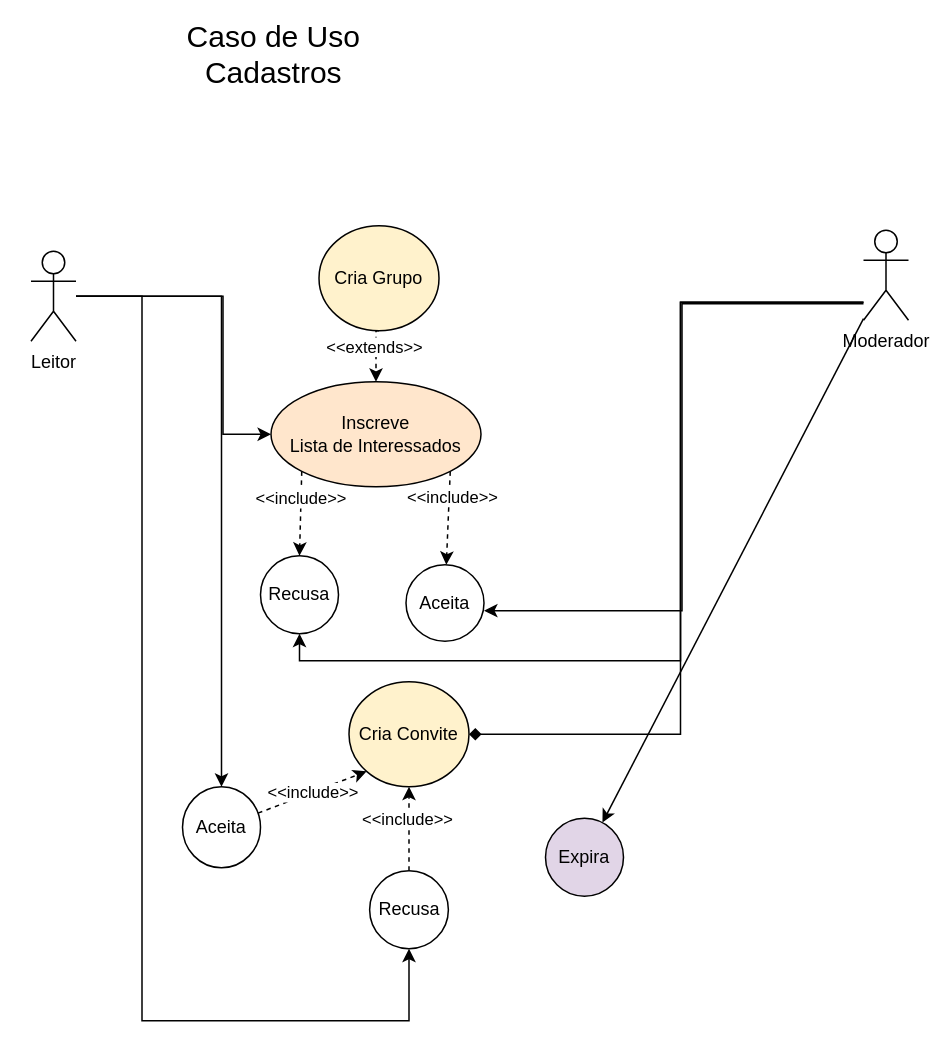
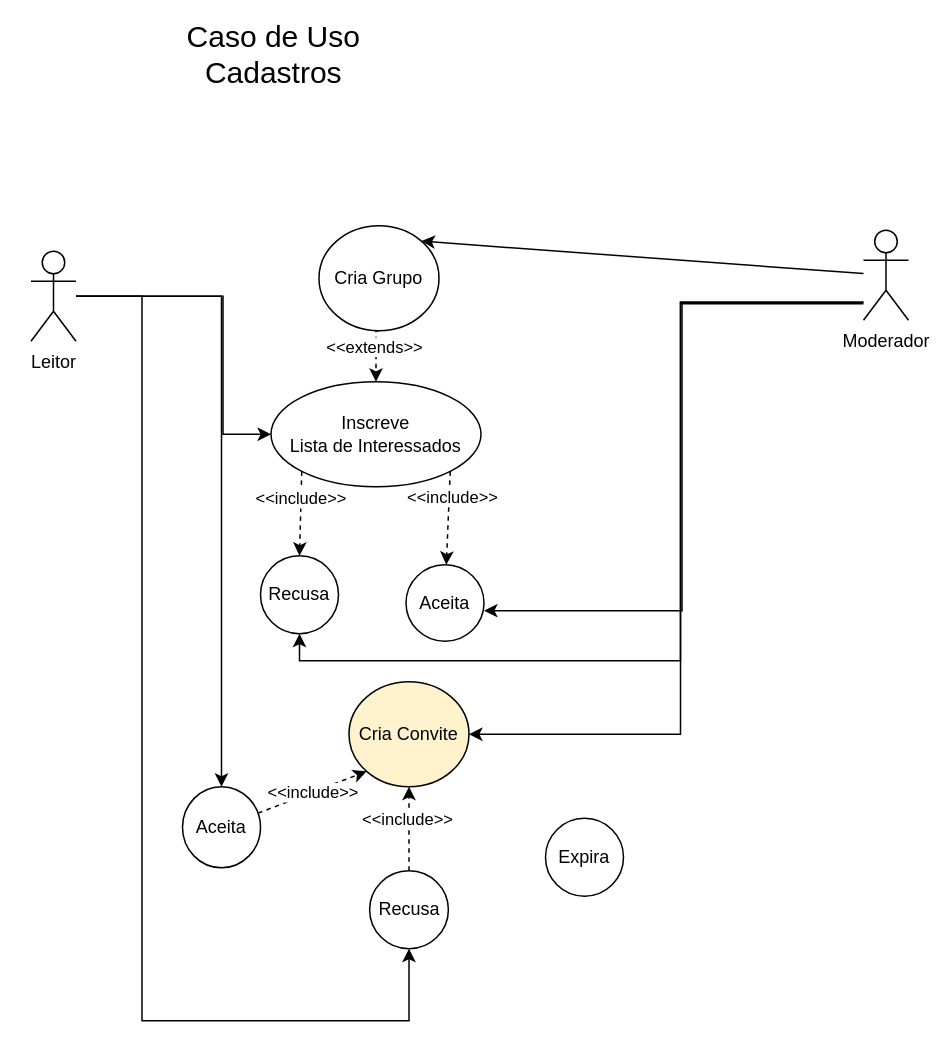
  <mxCell id="0" />
  <mxCell id="1" parent="0" />
- <mxCell id="2" style="rounded=0;orthogonalLoop=1;jettySize=auto;html=1;" parent="1" source="6" target="21" edge="1"><mxGeometry relative="1" as="geometry" /></mxCell>
- <mxCell id="3" style="edgeStyle=orthogonalEdgeStyle;rounded=0;orthogonalLoop=1;jettySize=auto;html=1;entryX=1;entryY=0.5;entryDx=0;entryDy=0;endArrow=diamond;" parent="1" source="6" target="14" edge="1"><mxGeometry relative="1" as="geometry"><Array as="points"><mxPoint x="453" y="201" /><mxPoint x="453" y="489" /></Array></mxGeometry></mxCell>
+ <mxCell id="2" style="rounded=0;orthogonalLoop=1;jettySize=auto;html=1;entryX=1;entryY=0;entryDx=0;entryDy=0;" parent="1" source="6" target="13" edge="1"><mxGeometry relative="1" as="geometry" /></mxCell>
+ <mxCell id="3" style="edgeStyle=orthogonalEdgeStyle;rounded=0;orthogonalLoop=1;jettySize=auto;html=1;entryX=1;entryY=0.5;entryDx=0;entryDy=0;" parent="1" source="6" target="14" edge="1"><mxGeometry relative="1" as="geometry"><Array as="points"><mxPoint x="453" y="201" /><mxPoint x="453" y="489" /></Array></mxGeometry></mxCell>
  <mxCell id="4" style="edgeStyle=orthogonalEdgeStyle;rounded=0;orthogonalLoop=1;jettySize=auto;html=1;entryX=1;entryY=0.6;entryDx=0;entryDy=0;entryPerimeter=0;" edge="1" parent="1" source="6" target="27"><mxGeometry relative="1" as="geometry"><Array as="points"><mxPoint x="454" y="202" /><mxPoint x="454" y="406" /></Array></mxGeometry></mxCell>
  <mxCell id="5" style="edgeStyle=orthogonalEdgeStyle;rounded=0;orthogonalLoop=1;jettySize=auto;html=1;entryX=0.5;entryY=1;entryDx=0;entryDy=0;" edge="1" parent="1" source="6" target="28"><mxGeometry relative="1" as="geometry"><Array as="points"><mxPoint x="453" y="201" /><mxPoint x="453" y="440" /><mxPoint x="199" y="440" /></Array></mxGeometry></mxCell>
  <mxCell id="6" value="Moderador" style="shape=umlActor;verticalLabelPosition=bottom;verticalAlign=top;html=1;" parent="1" vertex="1"><mxGeometry x="575" y="153" width="30" height="60" as="geometry" /></mxCell>
  <mxCell id="7" style="edgeStyle=orthogonalEdgeStyle;rounded=0;orthogonalLoop=1;jettySize=auto;html=1;entryX=0.5;entryY=0;entryDx=0;entryDy=0;" edge="1" parent="1" source="10" target="17"><mxGeometry relative="1" as="geometry" /></mxCell>
  <mxCell id="8" style="edgeStyle=orthogonalEdgeStyle;rounded=0;orthogonalLoop=1;jettySize=auto;html=1;entryX=0;entryY=0.5;entryDx=0;entryDy=0;" edge="1" parent="1" source="10" target="26"><mxGeometry relative="1" as="geometry"><Array as="points"><mxPoint x="148" y="197" /><mxPoint x="148" y="289" /></Array></mxGeometry></mxCell>
  <mxCell id="9" style="edgeStyle=orthogonalEdgeStyle;rounded=0;orthogonalLoop=1;jettySize=auto;html=1;entryX=0.5;entryY=1;entryDx=0;entryDy=0;" edge="1" parent="1" source="10" target="20"><mxGeometry relative="1" as="geometry"><Array as="points"><mxPoint x="94" y="197" /><mxPoint x="94" y="680" /><mxPoint x="272" y="680" /></Array></mxGeometry></mxCell>
  <mxCell id="10" value="Leitor" style="shape=umlActor;verticalLabelPosition=bottom;verticalAlign=top;html=1;" parent="1" vertex="1"><mxGeometry x="20" y="167" width="30" height="60" as="geometry" /></mxCell>
  <mxCell id="11" style="edgeStyle=orthogonalEdgeStyle;rounded=0;orthogonalLoop=1;jettySize=auto;html=1;exitX=0.5;exitY=1;exitDx=0;exitDy=0;entryX=0.5;entryY=0;entryDx=0;entryDy=0;dashed=1;" edge="1" parent="1" source="13" target="26"><mxGeometry relative="1" as="geometry" /></mxCell>
  <mxCell id="12" value="&amp;lt;&amp;lt;extends&amp;gt;&amp;gt;" style="edgeLabel;html=1;align=center;verticalAlign=middle;resizable=0;points=[];" vertex="1" connectable="0" parent="11"><mxGeometry x="-0.352" y="-2" relative="1" as="geometry"><mxPoint as="offset" /></mxGeometry></mxCell>
- <mxCell id="13" value="Cria Grupo" style="ellipse;whiteSpace=wrap;html=1;fillColor=#fff2cc;" parent="1" vertex="1"><mxGeometry x="212" y="150" width="80" height="70" as="geometry" /></mxCell>
+ <mxCell id="13" value="Cria Grupo" style="ellipse;whiteSpace=wrap;html=1;" parent="1" vertex="1"><mxGeometry x="212" y="150" width="80" height="70" as="geometry" /></mxCell>
  <mxCell id="14" value="Cria Convite" style="ellipse;whiteSpace=wrap;html=1;fillColor=#fff2cc;" parent="1" vertex="1"><mxGeometry x="232" y="454" width="80" height="70" as="geometry" /></mxCell>
  <mxCell id="15" value="&lt;font style=&quot;font-size: 20px;&quot;&gt;Caso de Uso Cadastros&lt;/font&gt;" style="text;html=1;strokeColor=none;fillColor=none;align=center;verticalAlign=middle;whiteSpace=wrap;rounded=0;" parent="1" vertex="1"><mxGeometry x="122" y="20" width="120" height="30" as="geometry" /></mxCell>
  <mxCell id="16" value="&amp;lt;&amp;lt;include&amp;gt;&amp;gt;" style="rounded=0;orthogonalLoop=1;jettySize=auto;html=1;entryX=0;entryY=1;entryDx=0;entryDy=0;dashed=1;" edge="1" parent="1" source="17" target="14"><mxGeometry relative="1" as="geometry" /></mxCell>
  <mxCell id="17" value="Aceita" style="ellipse;whiteSpace=wrap;html=1;" vertex="1" parent="1"><mxGeometry x="121" y="524" width="52" height="54" as="geometry" /></mxCell>
  <mxCell id="18" style="rounded=0;orthogonalLoop=1;jettySize=auto;html=1;exitX=0.5;exitY=0;exitDx=0;exitDy=0;entryX=0.5;entryY=1;entryDx=0;entryDy=0;dashed=1;" edge="1" parent="1" source="20" target="14"><mxGeometry relative="1" as="geometry" /></mxCell>
  <mxCell id="19" value="&amp;lt;&amp;lt;include&amp;gt;&amp;gt;" style="edgeLabel;html=1;align=center;verticalAlign=middle;resizable=0;points=[];" vertex="1" connectable="0" parent="18"><mxGeometry x="0.26" y="2" relative="1" as="geometry"><mxPoint as="offset" /></mxGeometry></mxCell>
  <mxCell id="20" value="Recusa" style="ellipse;whiteSpace=wrap;html=1;" vertex="1" parent="1"><mxGeometry x="245.75" y="580" width="52.5" height="52" as="geometry" /></mxCell>
- <mxCell id="21" value="Expira" style="ellipse;whiteSpace=wrap;html=1;fillColor=#e1d5e7;" vertex="1" parent="1"><mxGeometry x="363" y="545" width="52" height="52" as="geometry" /></mxCell>
+ <mxCell id="21" value="Expira" style="ellipse;whiteSpace=wrap;html=1;" vertex="1" parent="1"><mxGeometry x="363" y="545" width="52" height="52" as="geometry" /></mxCell>
  <mxCell id="22" style="rounded=0;orthogonalLoop=1;jettySize=auto;html=1;exitX=1;exitY=1;exitDx=0;exitDy=0;dashed=1;" edge="1" parent="1" source="26" target="27"><mxGeometry relative="1" as="geometry" /></mxCell>
  <mxCell id="23" value="&amp;lt;&amp;lt;include&amp;gt;&amp;gt;" style="edgeLabel;html=1;align=center;verticalAlign=middle;resizable=0;points=[];" vertex="1" connectable="0" parent="22"><mxGeometry x="-0.458" y="2" relative="1" as="geometry"><mxPoint as="offset" /></mxGeometry></mxCell>
  <mxCell id="24" style="rounded=0;orthogonalLoop=1;jettySize=auto;html=1;exitX=0;exitY=1;exitDx=0;exitDy=0;entryX=0.5;entryY=0;entryDx=0;entryDy=0;dashed=1;" edge="1" parent="1" source="26" target="28"><mxGeometry relative="1" as="geometry" /></mxCell>
  <mxCell id="25" value="&amp;lt;&amp;lt;include&amp;gt;&amp;gt;" style="edgeLabel;html=1;align=center;verticalAlign=middle;resizable=0;points=[];" vertex="1" connectable="0" parent="24"><mxGeometry x="-0.354" y="-1" relative="1" as="geometry"><mxPoint as="offset" /></mxGeometry></mxCell>
- <mxCell id="26" value="Inscreve&lt;br&gt;Lista de Interessados" style="ellipse;whiteSpace=wrap;html=1;fillColor=#ffe6cc;" vertex="1" parent="1"><mxGeometry x="180" y="254" width="140" height="70" as="geometry" /></mxCell>
+ <mxCell id="26" value="Inscreve&lt;br&gt;Lista de Interessados" style="ellipse;whiteSpace=wrap;html=1;" vertex="1" parent="1"><mxGeometry x="180" y="254" width="140" height="70" as="geometry" /></mxCell>
  <mxCell id="27" value="Aceita" style="ellipse;whiteSpace=wrap;html=1;" vertex="1" parent="1"><mxGeometry x="270" y="376" width="52" height="51" as="geometry" /></mxCell>
  <mxCell id="28" value="Recusa" style="ellipse;whiteSpace=wrap;html=1;" vertex="1" parent="1"><mxGeometry x="173" y="370" width="52" height="52" as="geometry" /></mxCell>
